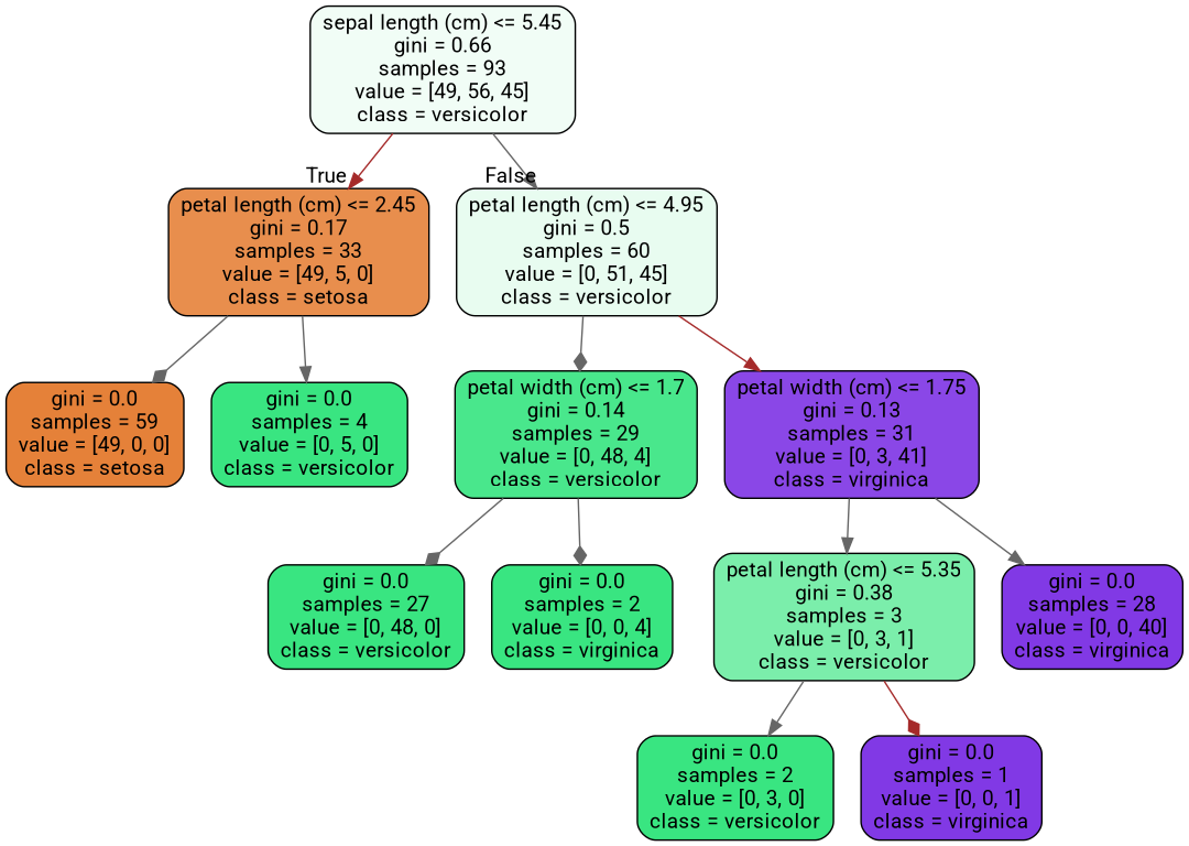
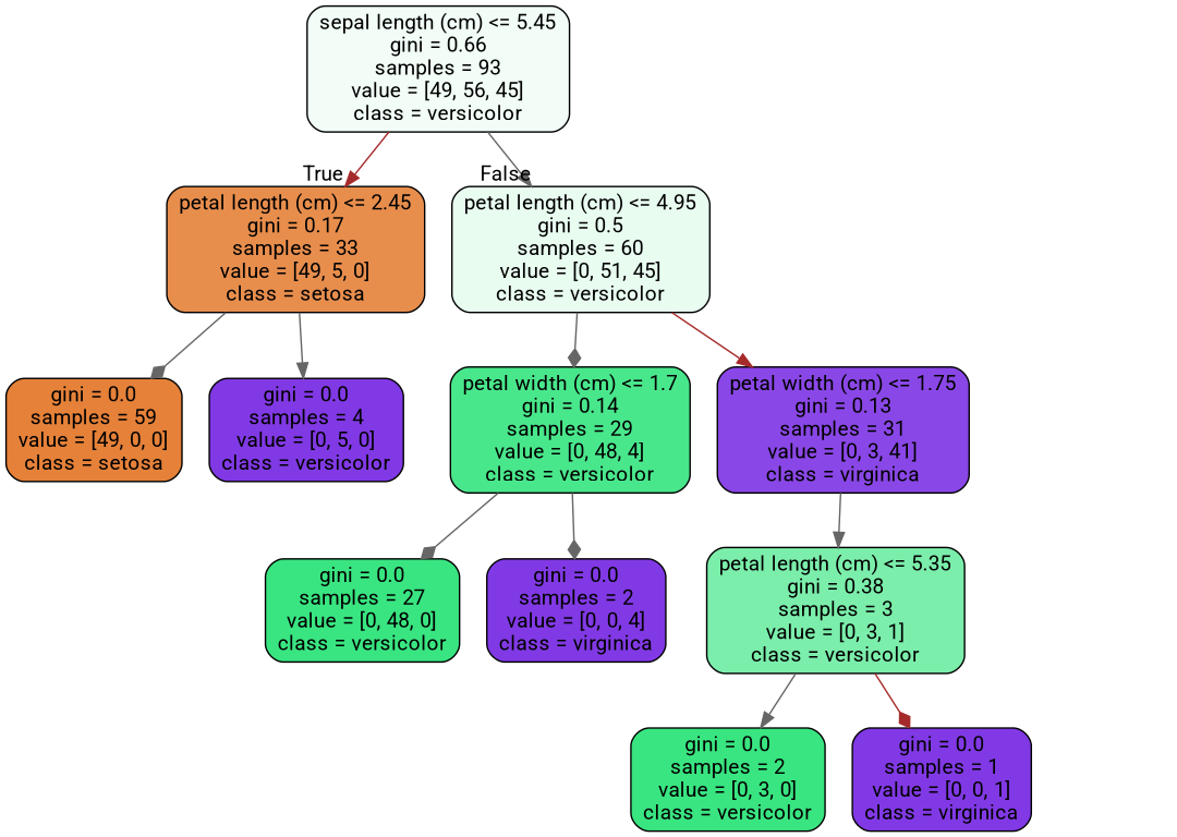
  digraph {
    fontname=Roboto
    node [color=black fillcolor="#39e581" fontname=Roboto shape=box style="filled, rounded"]
    edge [arrowhead=normal color=gray40 fontname=Roboto]
    n1 [fillcolor="#f1fdf6" label="sepal length (cm) <= 5.45\ngini = 0.66\nsamples = 93\nvalue = [49, 56, 45]\nclass = versicolor"]
    n2 [fillcolor="#e88e4d" label="petal length (cm) <= 2.45\ngini = 0.17\nsamples = 33\nvalue = [49, 5, 0]\nclass = setosa"]
    n3 [fillcolor="#e8fcf0" label="petal length (cm) <= 4.95\ngini = 0.5\nsamples = 60\nvalue = [0, 51, 45]\nclass = versicolor"]
    n4 [fillcolor="#e58139" label="gini = 0.0\nsamples = 59\nvalue = [49, 0, 0]\nclass = setosa"]
-   n5 [label="gini = 0.0\nsamples = 4\nvalue = [0, 5, 0]\nclass = versicolor"]
+   n5 [fillcolor="#8139e5" label="gini = 0.0\nsamples = 4\nvalue = [0, 5, 0]\nclass = versicolor"]
    n6 [fillcolor="#49e78c" label="petal width (cm) <= 1.7\ngini = 0.14\nsamples = 29\nvalue = [0, 48, 4]\nclass = versicolor"]
    n7 [fillcolor="#8a47e7" label="petal width (cm) <= 1.75\ngini = 0.13\nsamples = 31\nvalue = [0, 3, 41]\nclass = virginica"]
    n8 [label="gini = 0.0\nsamples = 27\nvalue = [0, 48, 0]\nclass = versicolor"]
-   n9 [label="gini = 0.0\nsamples = 2\nvalue = [0, 0, 4]\nclass = virginica"]
+   n9 [fillcolor="#8139e5" label="gini = 0.0\nsamples = 2\nvalue = [0, 0, 4]\nclass = virginica"]
    n10 [fillcolor="#7beeab" label="petal length (cm) <= 5.35\ngini = 0.38\nsamples = 3\nvalue = [0, 3, 1]\nclass = versicolor"]
-   n11 [fillcolor="#8139e5" label="gini = 0.0\nsamples = 28\nvalue = [0, 0, 40]\nclass = virginica"]
    n12 [label="gini = 0.0\nsamples = 2\nvalue = [0, 3, 0]\nclass = versicolor"]
    n13 [fillcolor="#8139e5" label="gini = 0.0\nsamples = 1\nvalue = [0, 0, 1]\nclass = virginica"]
    n1 -> n2 [color=brown headlabel=True labelangle=45 labeldistance=2.5]
    n1 -> n3 [headlabel=False labelangle=-45 labeldistance=2.5]
    n2 -> n4 [arrowhead=diamond]
    n2 -> n5
    n3 -> n6 [arrowhead=diamond]
    n3 -> n7 [color=brown]
    n6 -> n8 [arrowhead=diamond]
    n6 -> n9 [arrowhead=diamond]
    n7 -> n10
-   n7 -> n11
    n10 -> n12
    n10 -> n13 [arrowhead=diamond color=brown]
  }
